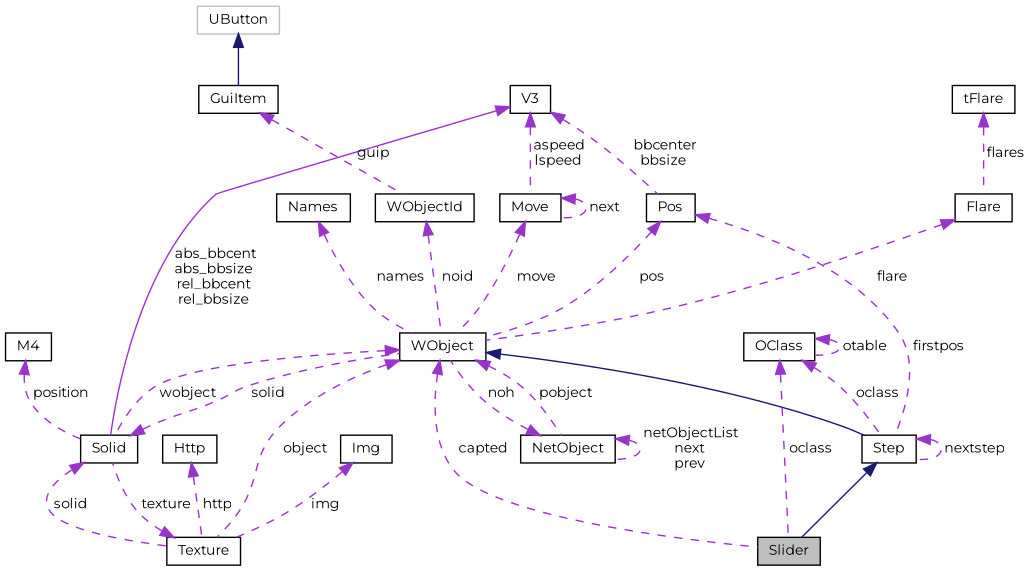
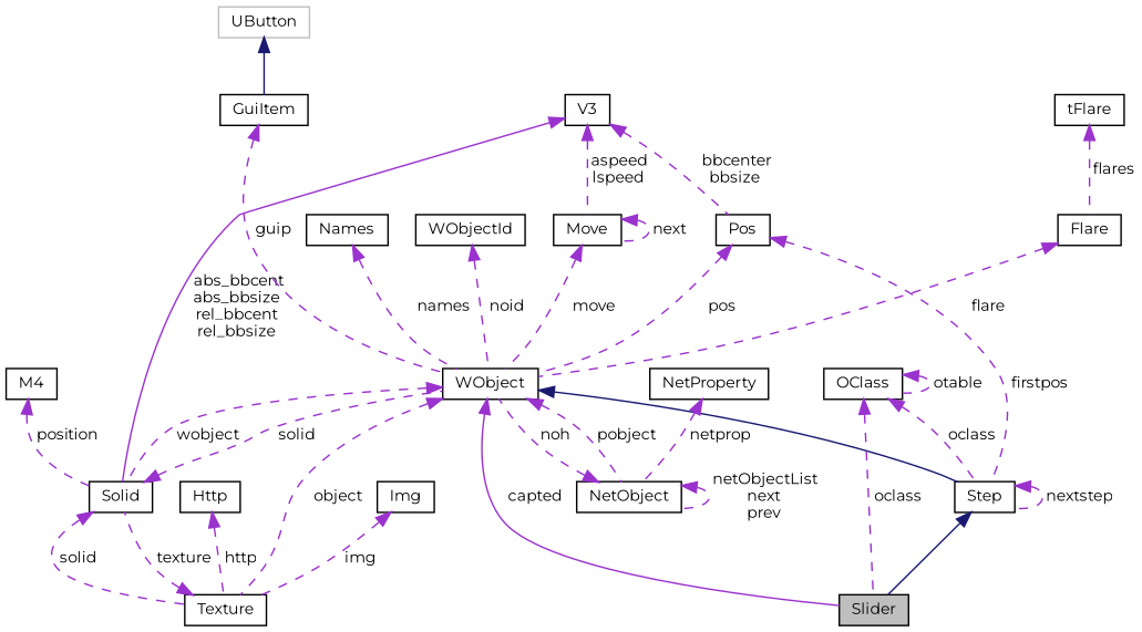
  digraph {
    fontname=Montserrat
    node [color=black fontname=Montserrat fontsize=10 shape=record]
    edge [color=darkorchid3 dir=back fontname=Montserrat fontsize=10 labelfontname=FreeSans labelfontsize=10 style=dashed]
    n1 [fillcolor=grey75 fontcolor=black height=0.2 label=Slider style=filled width=0.4]
    n2 [height=0.2 label=Step width=0.4]
    n3 [height=0.2 label=WObject width=0.4]
    n4 [height=0.2 label=NetObject width=0.4]
    n5 [height=0.2 label=Solid width=0.4]
    n6 [height=0.2 label=Texture width=0.4]
    n7 [height=0.2 label=Move width=0.4]
    n8 [height=0.2 label=V3 width=0.4]
    n9 [height=0.2 label=Pos width=0.4]
    n10 [height=0.2 label=Names width=0.4]
    n11 [height=0.2 label=WObjectId width=0.4]
+   n12 [height=0.2 label=NetProperty width=0.4]
    n13 [height=0.2 label=Http width=0.4]
    n14 [height=0.2 label=Img width=0.4]
    n15 [height=0.2 label=M4 width=0.4]
    n16 [height=0.2 label=GuiItem width=0.4]
    n17 [color=grey75 height=0.2 label=UButton width=0.4]
    n18 [height=0.2 label=Flare width=0.4]
    n19 [height=0.2 label=tFlare width=0.4]
    n20 [height=0.2 label=OClass width=0.4]
    n2 -> n1 [color=midnightblue style=solid]
    n2 -> n2 [label=" nextstep"]
-   n3 -> n1 [label=" capted"]
+   n3 -> n1 [label=" capted" style=solid]
    n3 -> n2 [color=midnightblue style=solid]
    n3 -> n4 [label=" pobject"]
    n3 -> n5 [label=" wobject"]
    n3 -> n6 [label=" object"]
    n4 -> n3 [label=" noh"]
    n4 -> n4 [label=" netObjectList\nnext\nprev"]
    n5 -> n3 [label=" solid"]
    n5 -> n6 [label=" solid"]
    n6 -> n5 [label=" texture"]
    n7 -> n3 [label=" move"]
    n7 -> n7 [label=" next"]
    n8 -> n5 [label=" abs_bbcent\nabs_bbsize\nrel_bbcent\nrel_bbsize" style=solid]
    n8 -> n7 [label=" aspeed\nlspeed"]
    n8 -> n9 [label=" bbcenter\nbbsize"]
    n9 -> n2 [label=" firstpos"]
    n9 -> n3 [label=" pos"]
    n10 -> n3 [label=" names"]
    n11 -> n3 [label=" noid"]
+   n12 -> n4 [label=" netprop"]
    n13 -> n6 [label=" http"]
    n14 -> n6 [label=" img"]
    n15 -> n5 [label=" position"]
-   n16 -> n11 [label=" guip"]
+   n16 -> n3 [label=" guip"]
    n17 -> n16 [color=midnightblue style=solid]
    n18 -> n3 [label=" flare"]
    n19 -> n18 [label=" flares"]
    n20 -> n1 [label=" oclass"]
    n20 -> n2 [label=" oclass"]
    n20 -> n20 [label=" otable"]
  }
